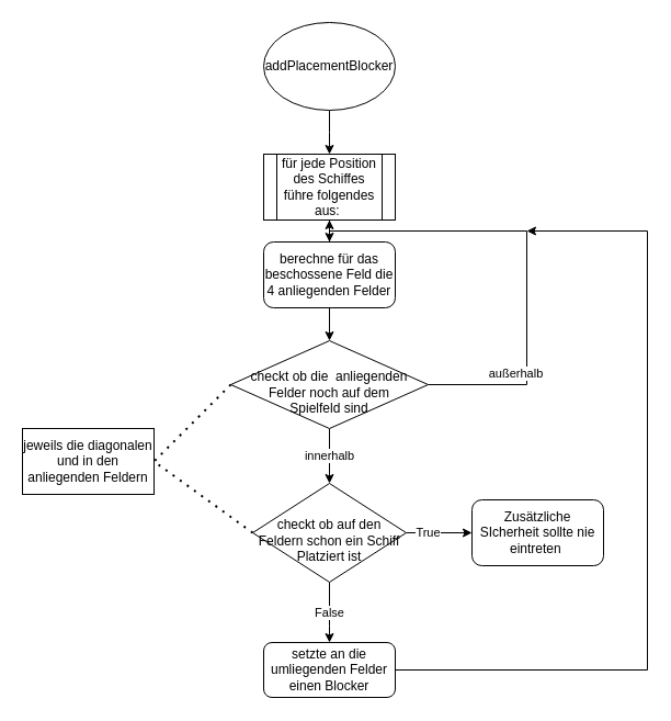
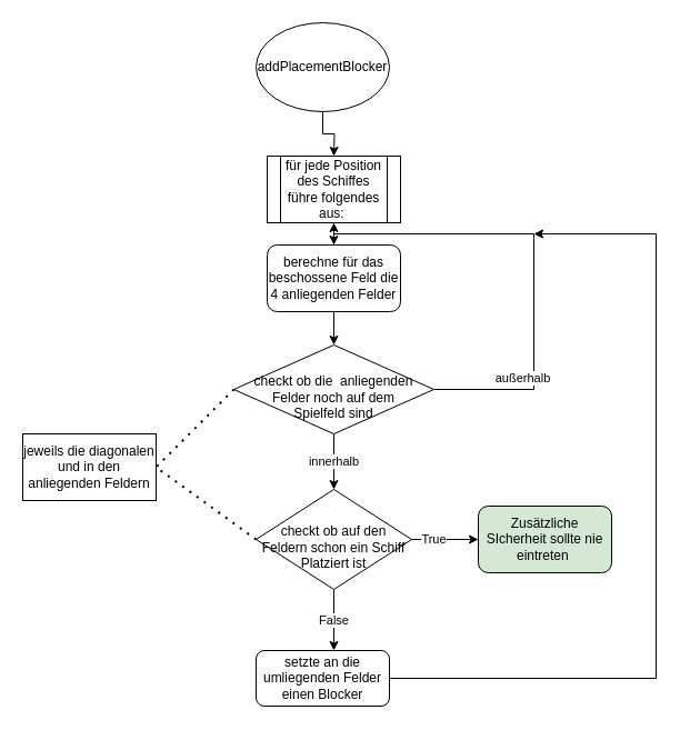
  <mxCell id="0" />
  <mxCell id="1" parent="0" />
  <mxCell id="2" value="" style="edgeStyle=orthogonalEdgeStyle;rounded=0;orthogonalLoop=1;jettySize=auto;html=1;entryX=0.5;entryY=0;entryDx=0;entryDy=0;" parent="1" source="3" edge="1"><mxGeometry relative="1" as="geometry"><mxPoint x="300" y="140" as="targetPoint" /></mxGeometry></mxCell>
- <mxCell id="3" value="addPlacementBlocker" style="ellipse;whiteSpace=wrap;html=1;" parent="1" vertex="1"><mxGeometry x="240" y="20" width="120" height="80" as="geometry" /></mxCell>
+ <mxCell id="3" value="addPlacementBlocker" style="ellipse;whiteSpace=wrap;html=1;" parent="1" vertex="1"><mxGeometry x="230" y="20" width="120" height="80" as="geometry" /></mxCell>
  <mxCell id="4" value="" style="edgeStyle=orthogonalEdgeStyle;rounded=0;orthogonalLoop=1;jettySize=auto;html=1;" parent="1" source="5" target="7" edge="1"><mxGeometry relative="1" as="geometry" /></mxCell>
  <mxCell id="5" value="für jede Position des Schiffes führe folgendes aus:&amp;nbsp;" style="shape=process;whiteSpace=wrap;html=1;backgroundOutline=1;" parent="1" vertex="1"><mxGeometry x="240" y="140" width="120" height="60" as="geometry" /></mxCell>
  <mxCell id="6" value="" style="edgeStyle=orthogonalEdgeStyle;rounded=0;orthogonalLoop=1;jettySize=auto;html=1;" parent="1" source="7" target="10" edge="1"><mxGeometry relative="1" as="geometry" /></mxCell>
  <mxCell id="7" value="berechne für das beschossene Feld die 4 anliegenden Felder" style="rounded=1;whiteSpace=wrap;html=1;" parent="1" vertex="1"><mxGeometry x="240" y="220" width="120" height="60" as="geometry" /></mxCell>
  <mxCell id="8" value="außerhalb" style="edgeStyle=orthogonalEdgeStyle;rounded=0;orthogonalLoop=1;jettySize=auto;html=1;entryX=0.5;entryY=1;entryDx=0;entryDy=0;" parent="1" source="10" target="5" edge="1"><mxGeometry x="-0.523" y="10" relative="1" as="geometry"><mxPoint x="460" y="260" as="targetPoint" /><Array as="points"><mxPoint x="480" y="350" /><mxPoint x="480" y="210" /><mxPoint x="300" y="210" /></Array><mxPoint as="offset" /></mxGeometry></mxCell>
  <mxCell id="9" value="innerhalb" style="edgeStyle=orthogonalEdgeStyle;rounded=0;orthogonalLoop=1;jettySize=auto;html=1;entryX=0.5;entryY=0;entryDx=0;entryDy=0;" parent="1" source="10" target="17" edge="1"><mxGeometry relative="1" as="geometry"><mxPoint x="300" y="450" as="targetPoint" /></mxGeometry></mxCell>
  <mxCell id="10" value="&lt;br&gt;checkt ob die&amp;nbsp; anliegenden&lt;br&gt;Felder noch auf dem &lt;br&gt;Spielfeld sind" style="rhombus;whiteSpace=wrap;html=1;" parent="1" vertex="1"><mxGeometry x="210" y="310" width="180" height="80" as="geometry" /></mxCell>
  <mxCell id="11" value="jeweils die diagonalen und in den anliegenden Feldern" style="rounded=0;whiteSpace=wrap;html=1;" parent="1" vertex="1"><mxGeometry x="20" y="390" width="120" height="60" as="geometry" /></mxCell>
  <mxCell id="12" value="" style="endArrow=none;dashed=1;html=1;dashPattern=1 3;strokeWidth=2;rounded=0;exitX=0;exitY=0.5;exitDx=0;exitDy=0;entryX=1;entryY=0.5;entryDx=0;entryDy=0;" parent="1" source="10" target="11" edge="1"><mxGeometry width="50" height="50" relative="1" as="geometry"><mxPoint x="250" y="300" as="sourcePoint" /><mxPoint x="300" y="250" as="targetPoint" /></mxGeometry></mxCell>
  <mxCell id="13" style="edgeStyle=orthogonalEdgeStyle;rounded=0;orthogonalLoop=1;jettySize=auto;html=1;exitX=1;exitY=0.5;exitDx=0;exitDy=0;" edge="1" parent="1" source="14"><mxGeometry relative="1" as="geometry"><mxPoint x="480" y="210" as="targetPoint" /><Array as="points"><mxPoint x="590" y="610" /><mxPoint x="590" y="210" /><mxPoint x="480" y="210" /></Array></mxGeometry></mxCell>
- <mxCell id="14" value="setzte an die umliegenden Felder einen Blocker" style="rounded=1;whiteSpace=wrap;html=1;" parent="1" vertex="1"><mxGeometry x="240" y="585" width="120" height="50" as="geometry" /></mxCell>
+ <mxCell id="14" value="setzte an die umliegenden Felder einen Blocker" style="rounded=1;whiteSpace=wrap;html=1;" parent="1" vertex="1"><mxGeometry x="230" y="585" width="120" height="50" as="geometry" /></mxCell>
  <mxCell id="15" value="False" style="edgeStyle=orthogonalEdgeStyle;rounded=0;orthogonalLoop=1;jettySize=auto;html=1;" edge="1" parent="1" source="17" target="14"><mxGeometry relative="1" as="geometry"><Array as="points"><mxPoint x="300" y="570" /><mxPoint x="300" y="570" /></Array></mxGeometry></mxCell>
  <mxCell id="16" value="True" style="edgeStyle=orthogonalEdgeStyle;rounded=0;orthogonalLoop=1;jettySize=auto;html=1;exitX=1;exitY=0.5;exitDx=0;exitDy=0;entryX=0;entryY=0.5;entryDx=0;entryDy=0;" edge="1" parent="1" source="17" target="19"><mxGeometry x="-0.348" relative="1" as="geometry"><mxPoint x="490" y="485" as="targetPoint" /><Array as="points"><mxPoint x="430" y="485" /><mxPoint x="490" y="486" /></Array><mxPoint as="offset" /></mxGeometry></mxCell>
  <mxCell id="17" value="&lt;br&gt;checkt ob auf den Feldern schon ein Schiff Platziert ist" style="rhombus;whiteSpace=wrap;html=1;" vertex="1" parent="1"><mxGeometry x="230" y="440" width="140" height="90" as="geometry" /></mxCell>
  <mxCell id="18" value="" style="endArrow=none;dashed=1;html=1;dashPattern=1 3;strokeWidth=2;rounded=0;exitX=0;exitY=0.5;exitDx=0;exitDy=0;entryX=1;entryY=0.5;entryDx=0;entryDy=0;" edge="1" parent="1" source="17" target="11"><mxGeometry width="50" height="50" relative="1" as="geometry"><mxPoint x="290" y="470" as="sourcePoint" /><mxPoint x="340" y="420" as="targetPoint" /></mxGeometry></mxCell>
- <mxCell id="19" value="Zusätzliche SIcherheit sollte nie eintreten&amp;nbsp;" style="rounded=1;whiteSpace=wrap;html=1;" vertex="1" parent="1"><mxGeometry x="430" y="455" width="120" height="60" as="geometry" /></mxCell>
+ <mxCell id="19" value="Zusätzliche SIcherheit sollte nie eintreten&amp;nbsp;" style="rounded=1;whiteSpace=wrap;html=1;fillColor=#d5e8d4;" vertex="1" parent="1"><mxGeometry x="430" y="455" width="120" height="60" as="geometry" /></mxCell>
